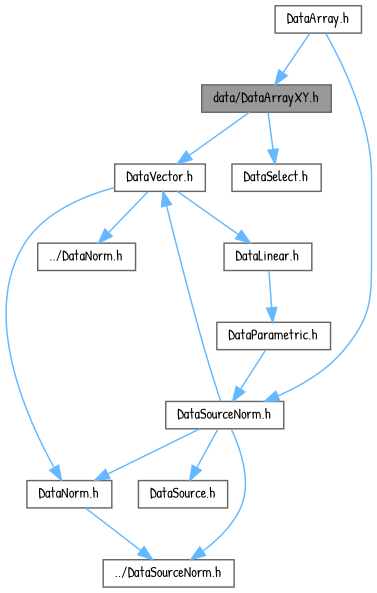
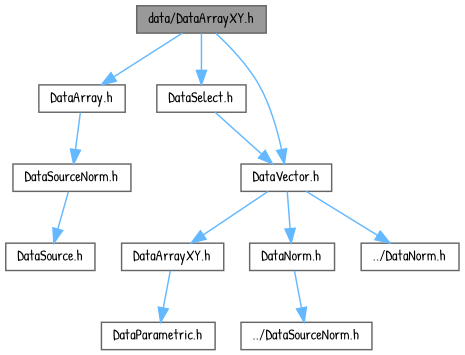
  digraph {
    fontname="Patrick Hand"
    node [color=grey40 fillcolor=white fontname="Patrick Hand" fontsize=10 shape=box style=filled]
    edge [color=steelblue1 fontname="Patrick Hand" fontsize=10 labelfontname=Helvetica labelfontsize=10 style=solid]
    n1 [color=gray40 fillcolor=grey60 fontcolor=black height=0.2 label="data/DataArrayXY.h" width=0.4]
    n2 [height=0.2 label="DataArray.h" width=0.4]
    n3 [height=0.2 label="DataSelect.h" width=0.4]
    n4 [height=0.2 label="DataVector.h" width=0.4]
    n5 [height=0.2 label="DataSourceNorm.h" width=0.4]
-   n6 [height=0.2 label="DataLinear.h" width=0.4]
+   n6 [height=0.2 label="DataArrayXY.h" width=0.4]
    n7 [height=0.2 label="DataParametric.h" width=0.4]
    n8 [height=0.2 label="DataNorm.h" width=0.4]
    n9 [height=0.2 label="../DataNorm.h" width=0.4]
    n10 [height=0.2 label="../DataSourceNorm.h" width=0.4]
    n11 [height=0.2 label="DataSource.h" width=0.4]
-   n2 -> n1
+   n1 -> n2
    n1 -> n3
    n1 -> n4
    n2 -> n5
-   n5 -> n4
+   n3 -> n4
    n4 -> n6
    n4 -> n8
    n4 -> n9
-   n5 -> n8
-   n5 -> n10
    n5 -> n11
    n6 -> n7
-   n7 -> n5
    n8 -> n10
  }
